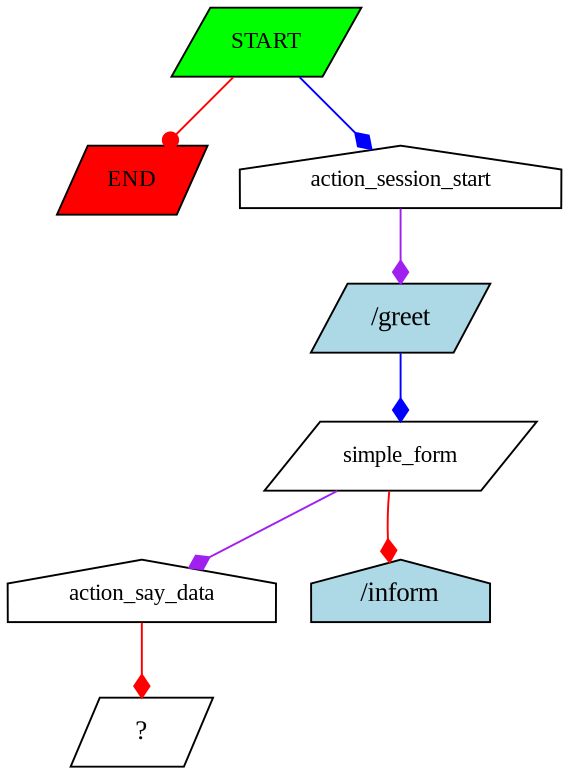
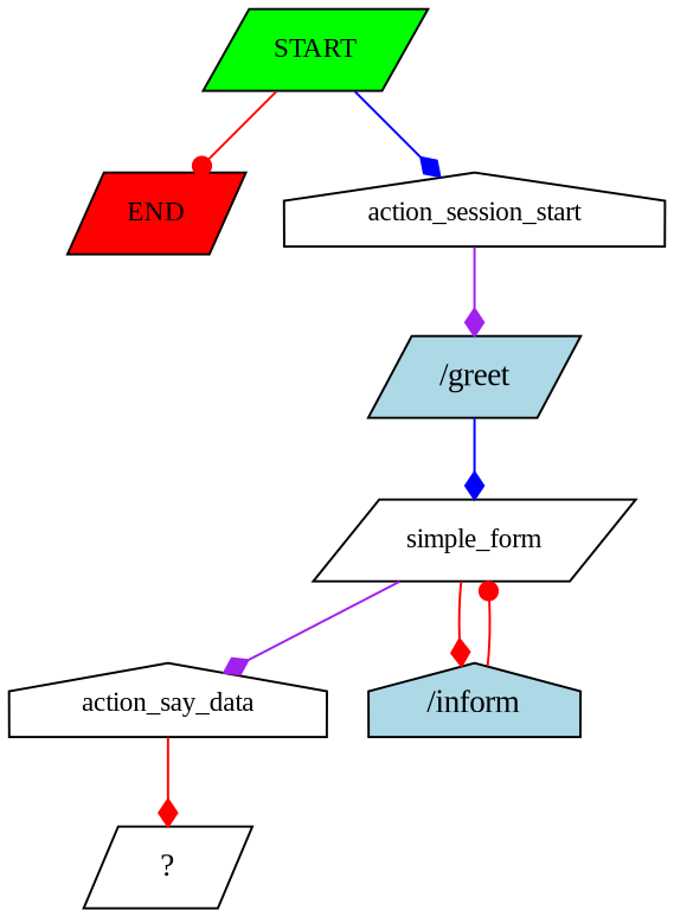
  digraph {
    fontname="Liberation Serif"
    node [fontname="Liberation Serif" fontsize=12 shape=parallelogram]
    edge [arrowhead=diamond color=red fontname="Liberation Serif"]
    n1 [fillcolor=green label=START style=filled]
    n2 [fillcolor=red label=END style=filled]
    n3 [label=action_session_start shape=house]
    n4 [fillcolor=lightblue label="/greet" style=filled fontsize=""]
    n5 [label=simple_form]
    n6 [label=action_say_data shape=house]
    n7 [fillcolor=lightblue label="/inform" shape=house style=filled fontsize=""]
    n8 [label="  ?  " fontsize=""]
    n1 -> n2 [arrowhead=dot]
    n1 -> n3 [color=blue]
    n3 -> n4 [color=purple]
    n4 -> n5 [color=blue]
    n5 -> n6 [color=purple]
    n5 -> n7
    n6 -> n8
+   n7 -> n5 [arrowhead=dot]
  }
